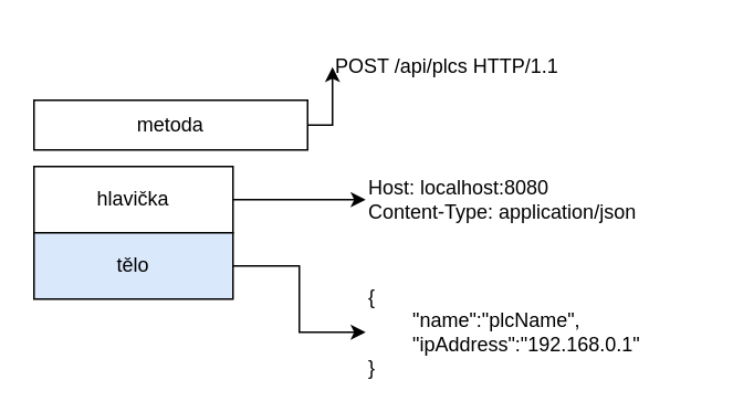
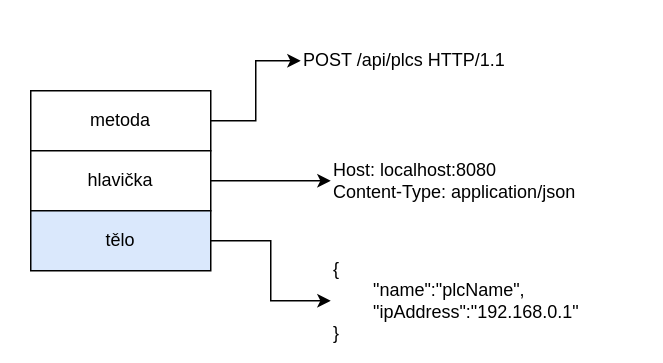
  <mxCell id="0" />
  <mxCell id="1" parent="0" />
  <mxCell id="2" style="edgeStyle=orthogonalEdgeStyle;rounded=0;orthogonalLoop=1;jettySize=auto;html=1;exitX=1;exitY=0.5;exitDx=0;exitDy=0;entryX=0;entryY=0.5;entryDx=0;entryDy=0;" edge="1" parent="1" source="3" target="8"><mxGeometry relative="1" as="geometry" /></mxCell>
- <mxCell id="3" value="metoda" style="rounded=0;whiteSpace=wrap;html=1;" vertex="1" parent="1"><mxGeometry x="20" y="60" width="165" height="30" as="geometry" /></mxCell>
+ <mxCell id="3" value="metoda" style="rounded=0;whiteSpace=wrap;html=1;" vertex="1" parent="1"><mxGeometry x="20" y="60" width="120" height="40" as="geometry" /></mxCell>
  <mxCell id="4" style="edgeStyle=orthogonalEdgeStyle;rounded=0;orthogonalLoop=1;jettySize=auto;html=1;exitX=1;exitY=0.5;exitDx=0;exitDy=0;entryX=0;entryY=0.5;entryDx=0;entryDy=0;" edge="1" parent="1" source="5" target="9"><mxGeometry relative="1" as="geometry" /></mxCell>
  <mxCell id="5" value="hlavička" style="rounded=0;whiteSpace=wrap;html=1;" vertex="1" parent="1"><mxGeometry x="20" y="100" width="120" height="40" as="geometry" /></mxCell>
  <mxCell id="6" style="edgeStyle=orthogonalEdgeStyle;rounded=0;orthogonalLoop=1;jettySize=auto;html=1;exitX=1;exitY=0.5;exitDx=0;exitDy=0;entryX=0;entryY=0.5;entryDx=0;entryDy=0;" edge="1" parent="1" source="7" target="10"><mxGeometry relative="1" as="geometry" /></mxCell>
  <mxCell id="7" value="tělo" style="rounded=0;whiteSpace=wrap;html=1;fillColor=#dae8fc;" vertex="1" parent="1"><mxGeometry x="20" y="140" width="120" height="40" as="geometry" /></mxCell>
  <mxCell id="8" value="POST /api/plcs HTTP/1.1" style="text;html=1;strokeColor=none;fillColor=none;align=left;verticalAlign=middle;whiteSpace=wrap;rounded=0;" vertex="1" parent="1"><mxGeometry x="200" y="20" width="160" height="40" as="geometry" /></mxCell>
  <mxCell id="9" value="Host: localhost:8080&lt;br&gt;Content-Type: application/json" style="text;html=1;strokeColor=none;fillColor=none;align=left;verticalAlign=middle;whiteSpace=wrap;rounded=0;" vertex="1" parent="1"><mxGeometry x="220" y="100" width="200" height="40" as="geometry" /></mxCell>
  <mxCell id="10" value="{&lt;br&gt;&amp;nbsp; &amp;nbsp; &amp;nbsp; &amp;nbsp; &quot;name&quot;:&quot;plcName&quot;,&lt;br&gt;&amp;nbsp; &amp;nbsp; &amp;nbsp; &amp;nbsp; &quot;ipAddress&quot;:&quot;192.168.0.1&quot;&lt;br&gt;}" style="text;html=1;strokeColor=none;fillColor=none;align=left;verticalAlign=middle;whiteSpace=wrap;rounded=0;" vertex="1" parent="1"><mxGeometry x="220" y="180" width="200" height="40" as="geometry" /></mxCell>
